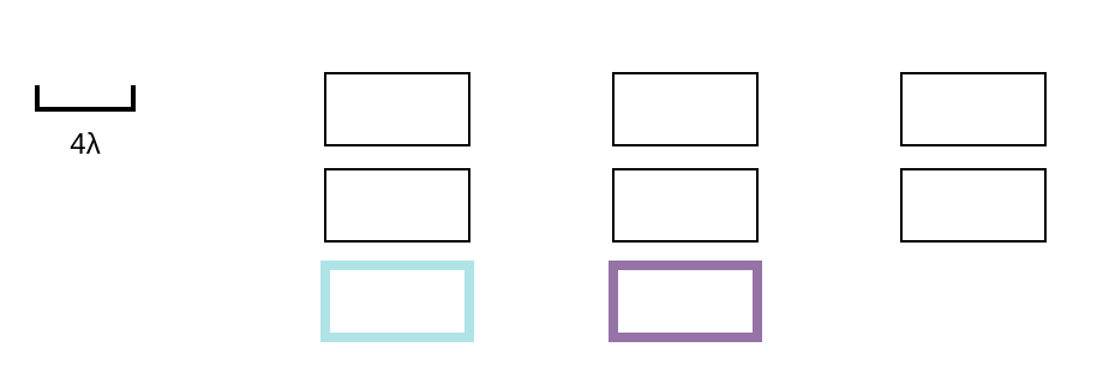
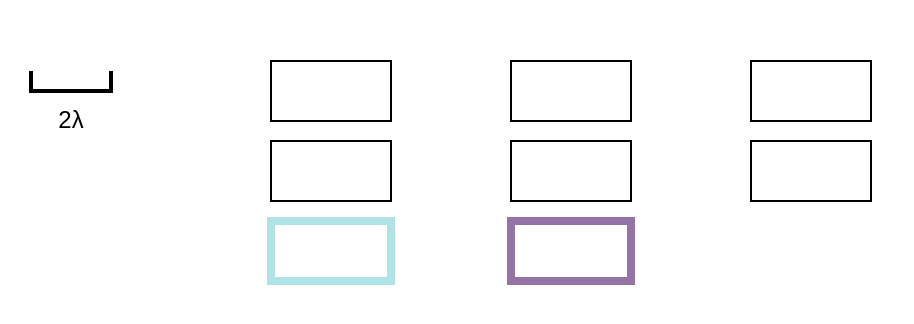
  <mxCell id="0" />
  <mxCell id="1" parent="0" />
  <mxCell id="2" value="" style="rounded=0;whiteSpace=wrap;html=1;rotation=-180;" vertex="1" parent="1"><mxGeometry x="135" y="30" width="60" height="30" as="geometry" /></mxCell>
  <mxCell id="3" value="" style="strokeWidth=2;html=1;shape=mxgraph.flowchart.annotation_1;align=left;pointerEvents=1;rotation=-90;" vertex="1" parent="1"><mxGeometry x="30" y="20" width="10" height="40" as="geometry" /></mxCell>
- <mxCell id="4" value="4λ" style="text;html=1;resizable=0;autosize=1;align=center;verticalAlign=middle;points=[];fillColor=none;strokeColor=none;rounded=0;" vertex="1" parent="1"><mxGeometry x="20" y="50" width="30" height="20" as="geometry" /></mxCell>
+ <mxCell id="4" value="2λ" style="text;html=1;resizable=0;autosize=1;align=center;verticalAlign=middle;points=[];fillColor=none;strokeColor=none;rounded=0;" vertex="1" parent="1"><mxGeometry x="20" y="50" width="30" height="20" as="geometry" /></mxCell>
  <mxCell id="5" value="" style="rounded=0;whiteSpace=wrap;html=1;rotation=-180;" vertex="1" parent="1"><mxGeometry x="135" y="70" width="60" height="30" as="geometry" /></mxCell>
  <mxCell id="6" value="" style="rounded=0;whiteSpace=wrap;html=1;rotation=-180;strokeWidth=4;strokeColor=#B0E3E6;fillColor=none;" vertex="1" parent="1"><mxGeometry x="135" y="110" width="60" height="30" as="geometry" /></mxCell>
  <mxCell id="7" value="" style="rounded=0;whiteSpace=wrap;html=1;rotation=-180;" vertex="1" parent="1"><mxGeometry x="375" y="30" width="60" height="30" as="geometry" /></mxCell>
  <mxCell id="8" value="" style="rounded=0;whiteSpace=wrap;html=1;rotation=-180;" vertex="1" parent="1"><mxGeometry x="375" y="70" width="60" height="30" as="geometry" /></mxCell>
  <mxCell id="9" value="" style="rounded=0;whiteSpace=wrap;html=1;rotation=-180;" vertex="1" parent="1"><mxGeometry x="255" y="70" width="60" height="30" as="geometry" /></mxCell>
  <mxCell id="10" value="" style="rounded=0;whiteSpace=wrap;html=1;rotation=-180;" vertex="1" parent="1"><mxGeometry x="255" y="30" width="60" height="30" as="geometry" /></mxCell>
  <mxCell id="11" value="" style="rounded=0;whiteSpace=wrap;html=1;rotation=-180;shadow=0;strokeColor=#9673A6;fillColor=none;strokeWidth=4;" vertex="1" parent="1"><mxGeometry x="255" y="110" width="60" height="30" as="geometry" /></mxCell>
